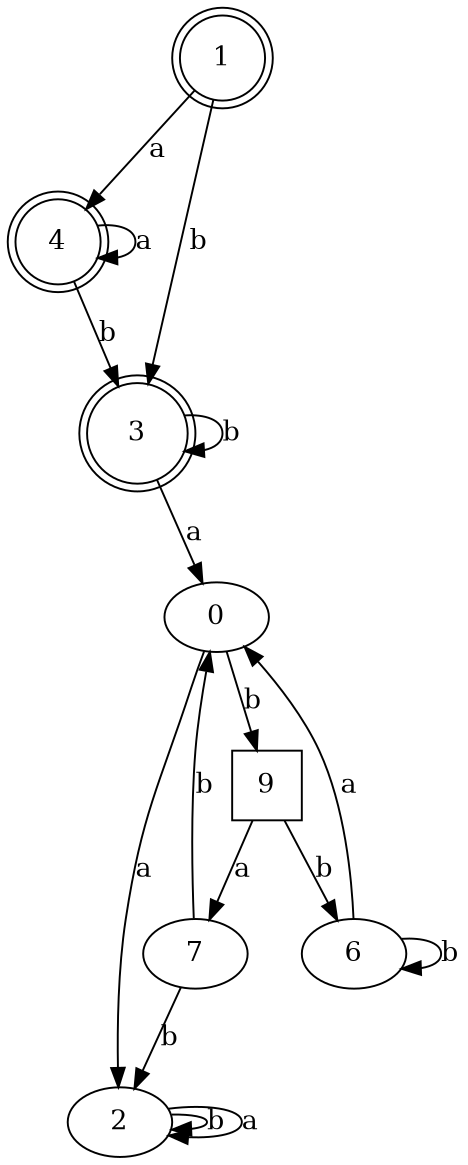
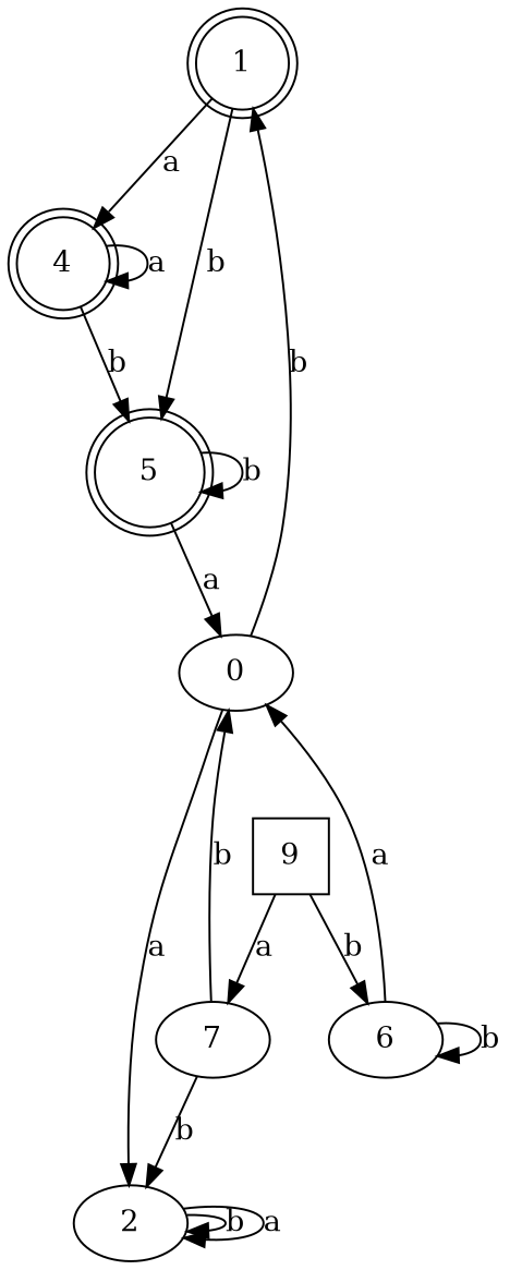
  digraph {
    rankdir=TB
    1 [shape=doublecircle]
-   3 [shape=doublecircle]
+   3 [shape=doublecircle label=5]
    4 [shape=doublecircle]
    0
    2
    n6 [label=9 shape=square]
    6
    7
    1 -> 3 [label=b]
    1 -> 4 [label=a]
    3 -> 3 [label=b]
    3 -> 0 [label=a]
    4 -> 3 [label=b]
    4 -> 4 [label=a]
-   0 -> n6 [label=b]
+   0 -> 1 [label=b]
    0 -> 2 [label=a]
    2 -> 2 [label=b]
    2 -> 2 [label=a]
    n6 -> 6 [label=b]
    n6 -> 7 [label=a]
    6 -> 0 [label=a]
    6 -> 6 [label=b]
    7 -> 0 [label=b]
    7 -> 2 [label=b]
  }
